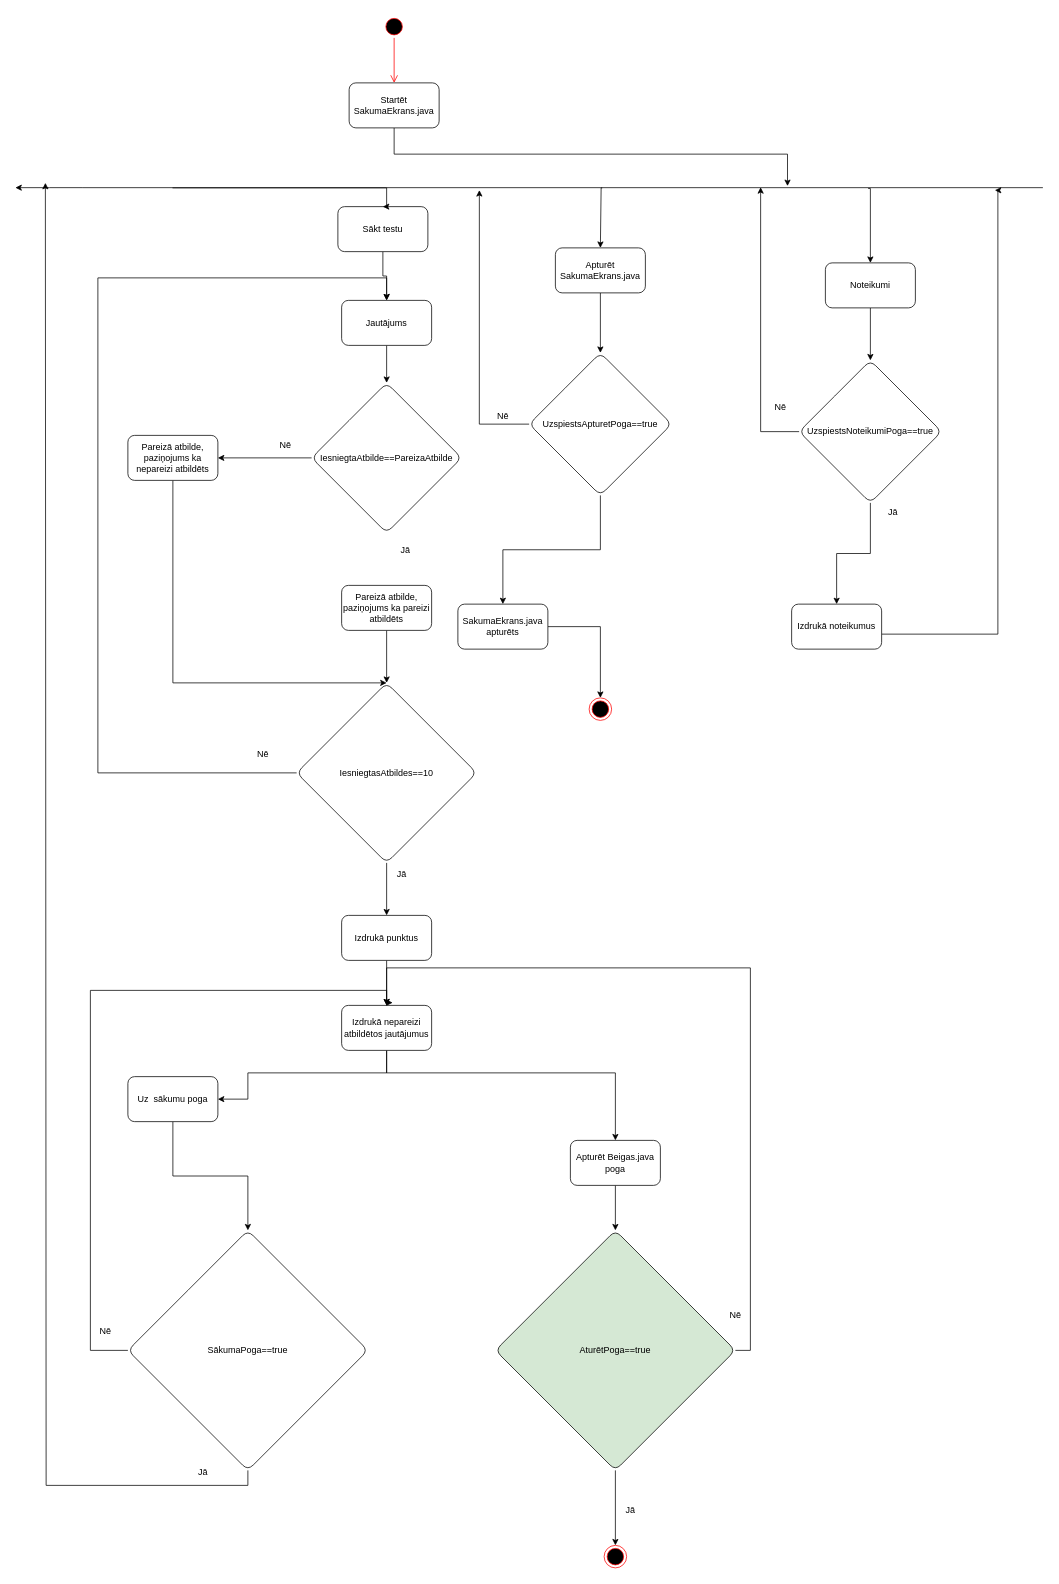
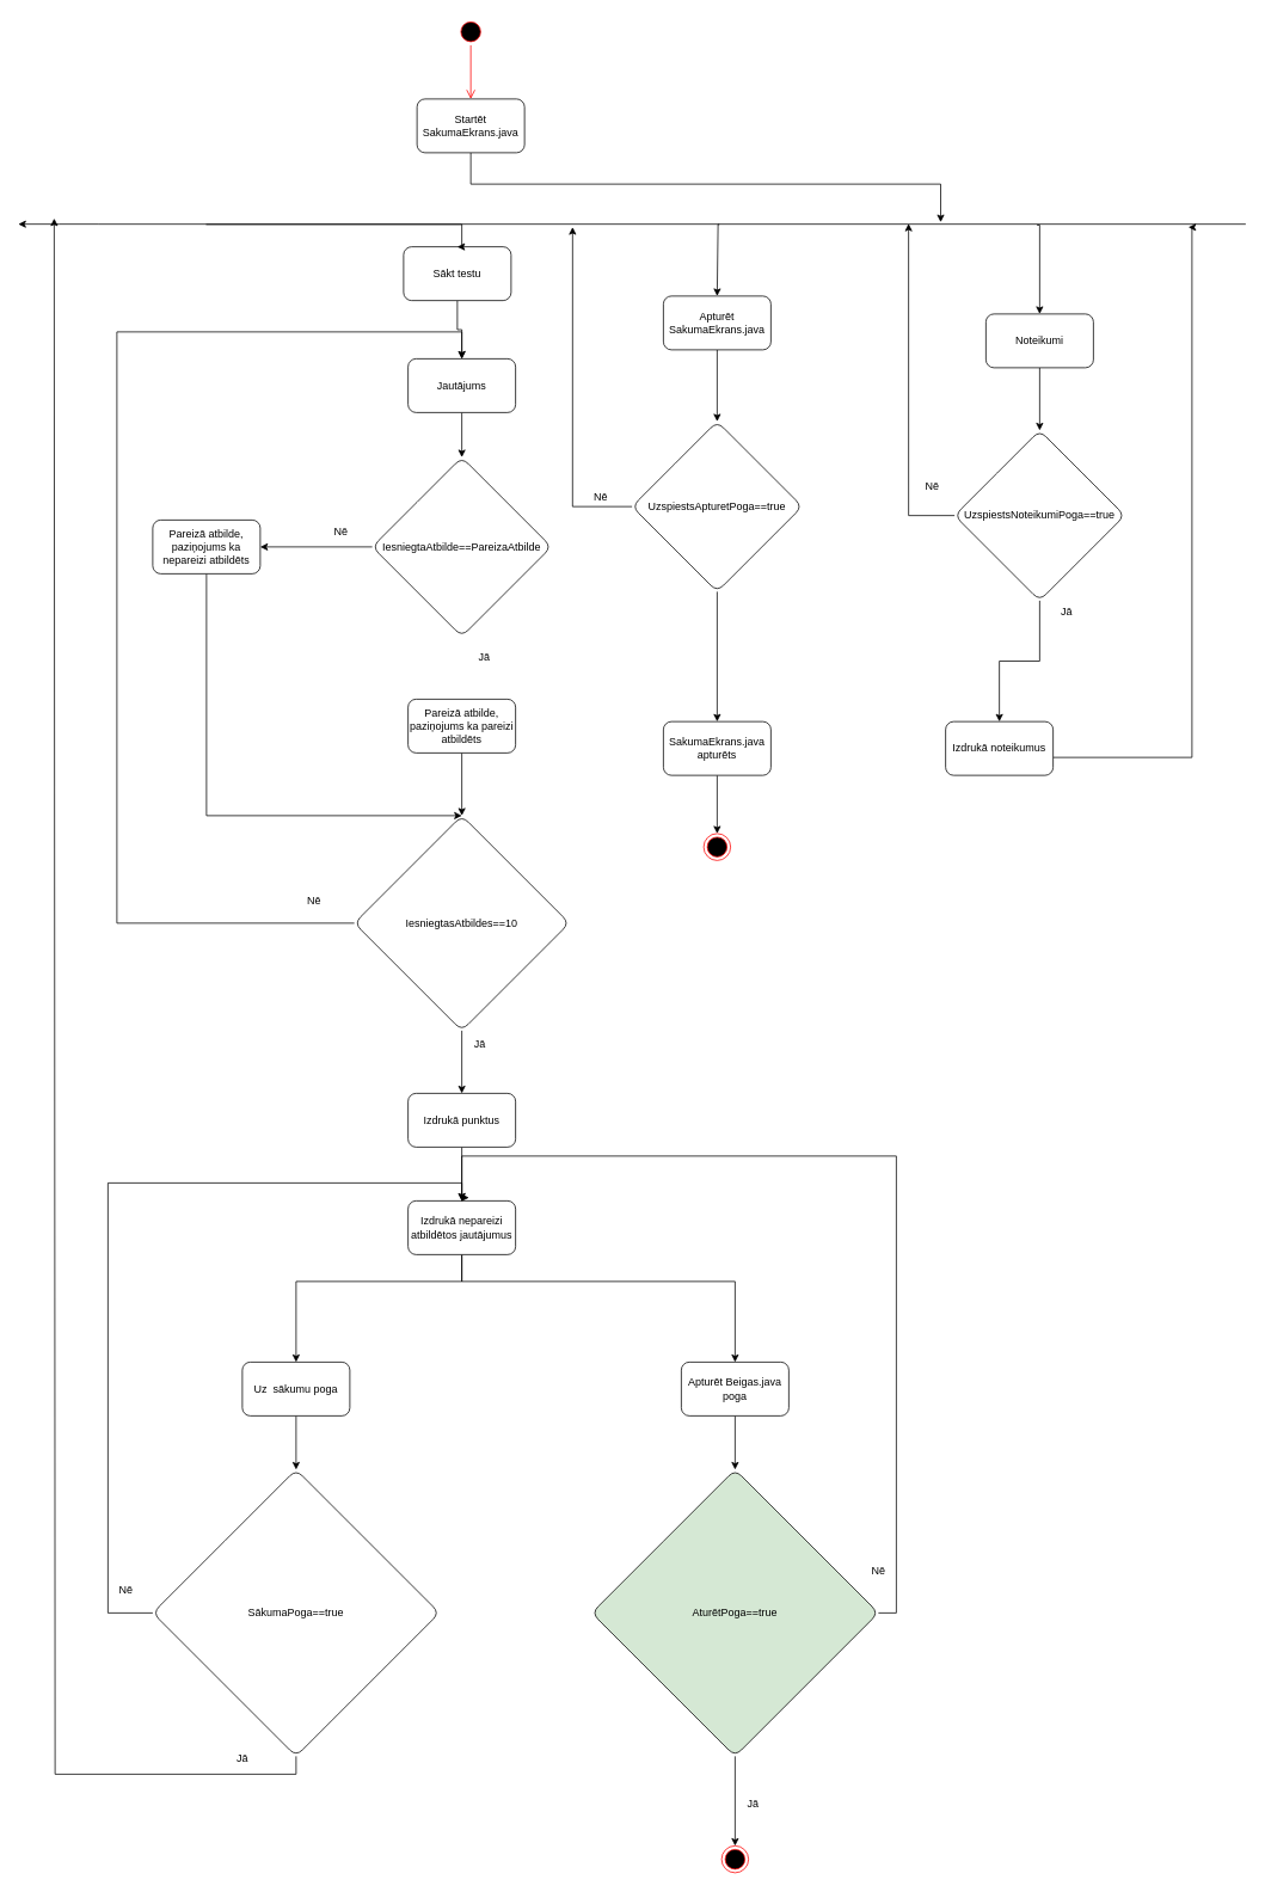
  <mxCell id="0" />
  <mxCell id="1" parent="0" />
  <mxCell id="2" value="" style="ellipse;html=1;shape=startState;fillColor=#000000;strokeColor=#ff0000;" vertex="1" parent="1"><mxGeometry x="510" width="30" height="30" as="geometry" y="20" /></mxCell>
  <mxCell id="3" value="" style="edgeStyle=orthogonalEdgeStyle;html=1;verticalAlign=bottom;endArrow=open;endSize=8;strokeColor=#ff0000;rounded=0;entryX=0.5;entryY=0;entryDx=0;entryDy=0;" edge="1" source="2" parent="1" target="7"><mxGeometry relative="1" as="geometry"><mxPoint x="525" y="140" as="targetPoint" /></mxGeometry></mxCell>
  <mxCell id="4" style="edgeStyle=orthogonalEdgeStyle;rounded=0;orthogonalLoop=1;jettySize=auto;html=1;" edge="1" parent="1" source="5"><mxGeometry relative="1" as="geometry"><mxPoint x="20" y="249.715" as="targetPoint" /></mxGeometry></mxCell>
  <mxCell id="5" value="" style="line;strokeWidth=1;fillColor=none;align=left;verticalAlign=middle;spacingTop=-1;spacingLeft=3;spacingRight=3;rotatable=0;labelPosition=right;points=[];portConstraint=eastwest;strokeColor=inherit;" vertex="1" parent="1"><mxGeometry x="110" y="240" width="1280" height="19.43" as="geometry" /></mxCell>
  <mxCell id="6" style="edgeStyle=orthogonalEdgeStyle;rounded=0;orthogonalLoop=1;jettySize=auto;html=1;exitX=0.5;exitY=1;exitDx=0;exitDy=0;entryX=0.734;entryY=0.386;entryDx=0;entryDy=0;entryPerimeter=0;" edge="1" parent="1" source="7" target="5"><mxGeometry relative="1" as="geometry"><Array as="points"><mxPoint x="525" y="205" /><mxPoint x="1050" y="205" /></Array></mxGeometry></mxCell>
  <mxCell id="7" value="Startēt SakumaEkrans.java" style="rounded=1;whiteSpace=wrap;html=1;" vertex="1" parent="1"><mxGeometry x="465" y="110" width="120" height="60" as="geometry" /></mxCell>
  <mxCell id="8" value="" style="edgeStyle=orthogonalEdgeStyle;rounded=0;orthogonalLoop=1;jettySize=auto;html=1;" edge="1" parent="1" source="9" target="43"><mxGeometry relative="1" as="geometry" /></mxCell>
  <mxCell id="9" value="Sākt testu" style="rounded=1;whiteSpace=wrap;html=1;" vertex="1" parent="1"><mxGeometry x="450" y="275" width="120" height="60" as="geometry" /></mxCell>
  <mxCell id="10" style="edgeStyle=orthogonalEdgeStyle;rounded=0;orthogonalLoop=1;jettySize=auto;html=1;exitX=0.5;exitY=1;exitDx=0;exitDy=0;entryX=0.5;entryY=0;entryDx=0;entryDy=0;" edge="1" parent="1" target="9"><mxGeometry relative="1" as="geometry"><mxPoint x="229.5" y="250" as="sourcePoint" /><mxPoint x="229.5" y="330" as="targetPoint" /><Array as="points"><mxPoint x="515" y="250" /></Array></mxGeometry></mxCell>
  <mxCell id="11" style="edgeStyle=orthogonalEdgeStyle;rounded=0;orthogonalLoop=1;jettySize=auto;html=1;exitX=0.541;exitY=0.515;exitDx=0;exitDy=0;entryX=0.5;entryY=0;entryDx=0;entryDy=0;exitPerimeter=0;" edge="1" parent="1" source="5" target="13"><mxGeometry relative="1" as="geometry"><mxPoint x="800" y="270" as="sourcePoint" /><mxPoint x="800.5" y="360" as="targetPoint" /><Array as="points"><mxPoint x="801" y="250" /></Array></mxGeometry></mxCell>
  <mxCell id="12" value="" style="edgeStyle=orthogonalEdgeStyle;rounded=0;orthogonalLoop=1;jettySize=auto;html=1;" edge="1" parent="1" source="13" target="16"><mxGeometry relative="1" as="geometry" /></mxCell>
  <mxCell id="13" value="Apturēt SakumaEkrans.java" style="rounded=1;whiteSpace=wrap;html=1;" vertex="1" parent="1"><mxGeometry x="740" y="330" width="120" height="60" as="geometry" /></mxCell>
  <mxCell id="14" style="edgeStyle=orthogonalEdgeStyle;rounded=0;orthogonalLoop=1;jettySize=auto;html=1;entryX=0.413;entryY=0.669;entryDx=0;entryDy=0;entryPerimeter=0;" edge="1" parent="1" source="16" target="5"><mxGeometry relative="1" as="geometry"><mxPoint x="640" y="260" as="targetPoint" /><Array as="points"><mxPoint x="639" y="565" /></Array></mxGeometry></mxCell>
  <mxCell id="15" value="" style="edgeStyle=orthogonalEdgeStyle;rounded=0;orthogonalLoop=1;jettySize=auto;html=1;" edge="1" parent="1" source="16" target="19"><mxGeometry relative="1" as="geometry" /></mxCell>
  <mxCell id="16" value="UzspiestsApturetPoga==true" style="rhombus;whiteSpace=wrap;html=1;rounded=1;" vertex="1" parent="1"><mxGeometry x="705" y="470" width="190" height="190" as="geometry" /></mxCell>
  <mxCell id="17" value="Nē" style="text;html=1;align=center;verticalAlign=middle;resizable=0;points=[];autosize=1;strokeColor=none;fillColor=none;" vertex="1" parent="1"><mxGeometry x="650" y="540" width="40" height="30" as="geometry" /></mxCell>
  <mxCell id="18" value="" style="edgeStyle=orthogonalEdgeStyle;rounded=0;orthogonalLoop=1;jettySize=auto;html=1;" edge="1" parent="1" source="19" target="20"><mxGeometry relative="1" as="geometry" /></mxCell>
- <mxCell id="19" value="SakumaEkrans.java apturēts" style="whiteSpace=wrap;html=1;rounded=1;" vertex="1" parent="1"><mxGeometry x="610" y="805" width="120" height="60" as="geometry" /></mxCell>
+ <mxCell id="19" value="SakumaEkrans.java apturēts" style="whiteSpace=wrap;html=1;rounded=1;" vertex="1" parent="1"><mxGeometry x="740" y="805" width="120" height="60" as="geometry" /></mxCell>
  <mxCell id="20" value="" style="ellipse;html=1;shape=endState;fillColor=#000000;strokeColor=#ff0000;" vertex="1" parent="1"><mxGeometry x="785" y="930" width="30" height="30" as="geometry" /></mxCell>
  <mxCell id="21" value="" style="edgeStyle=orthogonalEdgeStyle;rounded=0;orthogonalLoop=1;jettySize=auto;html=1;" edge="1" parent="1" source="22" target="26"><mxGeometry relative="1" as="geometry" /></mxCell>
  <mxCell id="22" value="Noteikumi" style="rounded=1;whiteSpace=wrap;html=1;" vertex="1" parent="1"><mxGeometry x="1100" y="350" width="120" height="60" as="geometry" /></mxCell>
  <mxCell id="23" style="edgeStyle=orthogonalEdgeStyle;rounded=0;orthogonalLoop=1;jettySize=auto;html=1;exitX=0.818;exitY=0.554;exitDx=0;exitDy=0;entryX=0.5;entryY=0;entryDx=0;entryDy=0;exitPerimeter=0;" edge="1" parent="1" source="5" target="22"><mxGeometry relative="1" as="geometry"><mxPoint x="1159.52" y="259.43" as="sourcePoint" /><mxPoint x="1160.02" y="349.43" as="targetPoint" /><Array as="points"><mxPoint x="1160" y="251" /></Array></mxGeometry></mxCell>
  <mxCell id="24" style="edgeStyle=orthogonalEdgeStyle;rounded=0;orthogonalLoop=1;jettySize=auto;html=1;exitX=0;exitY=0.5;exitDx=0;exitDy=0;entryX=0.706;entryY=0.473;entryDx=0;entryDy=0;entryPerimeter=0;" edge="1" parent="1" source="26" target="5"><mxGeometry relative="1" as="geometry"><Array as="points"><mxPoint x="1014" y="575" /></Array></mxGeometry></mxCell>
  <mxCell id="25" value="" style="edgeStyle=orthogonalEdgeStyle;rounded=0;orthogonalLoop=1;jettySize=auto;html=1;" edge="1" parent="1" source="26" target="28"><mxGeometry relative="1" as="geometry" /></mxCell>
  <mxCell id="26" value="UzspiestsNoteikumiPoga==true" style="rhombus;whiteSpace=wrap;html=1;rounded=1;" vertex="1" parent="1"><mxGeometry x="1065" y="480" width="190" height="190" as="geometry" /></mxCell>
  <mxCell id="27" style="edgeStyle=orthogonalEdgeStyle;rounded=0;orthogonalLoop=1;jettySize=auto;html=1;entryX=0.95;entryY=0.679;entryDx=0;entryDy=0;entryPerimeter=0;" edge="1" parent="1" source="28" target="5"><mxGeometry relative="1" as="geometry"><Array as="points"><mxPoint x="1330" y="845" /><mxPoint x="1330" y="253" /></Array></mxGeometry></mxCell>
  <mxCell id="28" value="Izdrukā noteikumus" style="whiteSpace=wrap;html=1;rounded=1;" vertex="1" parent="1"><mxGeometry x="1055" y="805" width="120" height="60" as="geometry" /></mxCell>
  <mxCell id="29" value="" style="edgeStyle=orthogonalEdgeStyle;rounded=0;orthogonalLoop=1;jettySize=auto;html=1;" edge="1" parent="1" source="30" target="32"><mxGeometry relative="1" as="geometry" /></mxCell>
  <mxCell id="30" value="IesniegtaAtbilde==PareizaAtbilde" style="rhombus;whiteSpace=wrap;html=1;rounded=1;" vertex="1" parent="1"><mxGeometry x="415" y="510" width="200" height="200" as="geometry" /></mxCell>
  <mxCell id="31" style="edgeStyle=orthogonalEdgeStyle;rounded=0;orthogonalLoop=1;jettySize=auto;html=1;entryX=0.5;entryY=0;entryDx=0;entryDy=0;" edge="1" parent="1" source="32" target="41"><mxGeometry relative="1" as="geometry"><Array as="points"><mxPoint x="230" y="910" /></Array></mxGeometry></mxCell>
  <mxCell id="32" value="Pareizā atbilde, paziņojums ka nepareizi atbildēts" style="whiteSpace=wrap;html=1;rounded=1;" vertex="1" parent="1"><mxGeometry x="170" y="580" width="120" height="60" as="geometry" /></mxCell>
  <mxCell id="33" value="Nē" style="text;html=1;align=center;verticalAlign=middle;resizable=0;points=[];autosize=1;strokeColor=none;fillColor=none;" vertex="1" parent="1"><mxGeometry x="360" y="578" width="40" height="30" as="geometry" /></mxCell>
  <mxCell id="34" value="Nē" style="text;html=1;align=center;verticalAlign=middle;resizable=0;points=[];autosize=1;strokeColor=none;fillColor=none;" vertex="1" parent="1"><mxGeometry x="1020" y="528" width="40" height="30" as="geometry" /></mxCell>
  <mxCell id="35" value="Jā" style="text;html=1;align=center;verticalAlign=middle;resizable=0;points=[];autosize=1;strokeColor=none;fillColor=none;" vertex="1" parent="1"><mxGeometry x="1170" y="668" width="40" height="30" as="geometry" /></mxCell>
  <mxCell id="36" value="" style="edgeStyle=orthogonalEdgeStyle;rounded=0;orthogonalLoop=1;jettySize=auto;html=1;" edge="1" parent="1" source="37" target="41"><mxGeometry relative="1" as="geometry" /></mxCell>
  <mxCell id="37" value="Pareizā atbilde, paziņojums ka pareizi atbildēts" style="whiteSpace=wrap;html=1;rounded=1;" vertex="1" parent="1"><mxGeometry x="455" y="780" width="120" height="60" as="geometry" /></mxCell>
  <mxCell id="38" value="Jā" style="text;html=1;align=center;verticalAlign=middle;resizable=0;points=[];autosize=1;strokeColor=none;fillColor=none;" vertex="1" parent="1"><mxGeometry x="520" y="718" width="40" height="30" as="geometry" /></mxCell>
  <mxCell id="39" style="edgeStyle=orthogonalEdgeStyle;rounded=0;orthogonalLoop=1;jettySize=auto;html=1;entryX=0.5;entryY=0;entryDx=0;entryDy=0;" edge="1" parent="1" source="41" target="43"><mxGeometry relative="1" as="geometry"><mxPoint x="120" y="667.647" as="targetPoint" /><Array as="points"><mxPoint x="130" y="1030" /><mxPoint x="130" y="370" /><mxPoint x="515" y="370" /></Array></mxGeometry></mxCell>
  <mxCell id="40" value="" style="edgeStyle=orthogonalEdgeStyle;rounded=0;orthogonalLoop=1;jettySize=auto;html=1;" edge="1" parent="1" source="41" target="46"><mxGeometry relative="1" as="geometry" /></mxCell>
  <mxCell id="41" value="IesniegtasAtbildes==10" style="rhombus;whiteSpace=wrap;html=1;rounded=1;" vertex="1" parent="1"><mxGeometry x="395" y="910" width="240" height="240" as="geometry" /></mxCell>
  <mxCell id="42" value="" style="edgeStyle=orthogonalEdgeStyle;rounded=0;orthogonalLoop=1;jettySize=auto;html=1;" edge="1" parent="1" source="43" target="30"><mxGeometry relative="1" as="geometry" /></mxCell>
  <mxCell id="43" value="Jautājums" style="rounded=1;whiteSpace=wrap;html=1;" vertex="1" parent="1"><mxGeometry x="455" y="400" width="120" height="60" as="geometry" /></mxCell>
  <mxCell id="44" value="Nē" style="text;html=1;align=center;verticalAlign=middle;resizable=0;points=[];autosize=1;strokeColor=none;fillColor=none;" vertex="1" parent="1"><mxGeometry x="330" y="990" width="40" height="30" as="geometry" /></mxCell>
  <mxCell id="45" value="" style="edgeStyle=orthogonalEdgeStyle;rounded=0;orthogonalLoop=1;jettySize=auto;html=1;" edge="1" parent="1" source="46" target="50"><mxGeometry relative="1" as="geometry" /></mxCell>
  <mxCell id="46" value="Izdrukā punktus" style="whiteSpace=wrap;html=1;rounded=1;" vertex="1" parent="1"><mxGeometry x="455" y="1220" width="120" height="60" as="geometry" /></mxCell>
  <mxCell id="47" value="Jā" style="text;html=1;align=center;verticalAlign=middle;resizable=0;points=[];autosize=1;strokeColor=none;fillColor=none;" vertex="1" parent="1"><mxGeometry x="515" y="1150" width="40" height="30" as="geometry" /></mxCell>
  <mxCell id="48" value="" style="edgeStyle=orthogonalEdgeStyle;rounded=0;orthogonalLoop=1;jettySize=auto;html=1;" edge="1" parent="1" source="50" target="52"><mxGeometry relative="1" as="geometry"><Array as="points"><mxPoint x="515" y="1430" /><mxPoint x="330" y="1430" /></Array></mxGeometry></mxCell>
  <mxCell id="49" value="" style="edgeStyle=orthogonalEdgeStyle;rounded=0;orthogonalLoop=1;jettySize=auto;html=1;" edge="1" parent="1" source="50" target="54"><mxGeometry relative="1" as="geometry"><Array as="points"><mxPoint x="515" y="1430" /><mxPoint x="820" y="1430" /></Array></mxGeometry></mxCell>
  <mxCell id="50" value="Izdrukā nepareizi atbildētos jautājumus" style="whiteSpace=wrap;html=1;rounded=1;" vertex="1" parent="1"><mxGeometry x="455" y="1340" width="120" height="60" as="geometry" /></mxCell>
  <mxCell id="51" value="" style="edgeStyle=orthogonalEdgeStyle;rounded=0;orthogonalLoop=1;jettySize=auto;html=1;" edge="1" parent="1" source="52" target="60"><mxGeometry relative="1" as="geometry" /></mxCell>
- <mxCell id="52" value="Uz&amp;nbsp; sākumu poga" style="whiteSpace=wrap;html=1;rounded=1;" vertex="1" parent="1"><mxGeometry x="170" y="1435" width="120" height="60" as="geometry" /></mxCell>
+ <mxCell id="52" value="Uz&amp;nbsp; sākumu poga" style="whiteSpace=wrap;html=1;rounded=1;" vertex="1" parent="1"><mxGeometry x="270" y="1520" width="120" height="60" as="geometry" /></mxCell>
  <mxCell id="53" value="" style="edgeStyle=orthogonalEdgeStyle;rounded=0;orthogonalLoop=1;jettySize=auto;html=1;" edge="1" parent="1" source="54" target="57"><mxGeometry relative="1" as="geometry" /></mxCell>
  <mxCell id="54" value="Apturēt Beigas.java poga" style="whiteSpace=wrap;html=1;rounded=1;" vertex="1" parent="1"><mxGeometry x="760" y="1520" width="120" height="60" as="geometry" /></mxCell>
  <mxCell id="55" style="edgeStyle=orthogonalEdgeStyle;rounded=0;orthogonalLoop=1;jettySize=auto;html=1;exitX=1;exitY=0.5;exitDx=0;exitDy=0;entryX=0.567;entryY=-0.06;entryDx=0;entryDy=0;entryPerimeter=0;" edge="1" parent="1" source="57" target="50"><mxGeometry relative="1" as="geometry"><Array as="points"><mxPoint x="1000" y="1800" /><mxPoint x="1000" y="1290" /><mxPoint x="515" y="1290" /><mxPoint x="515" y="1336" /></Array></mxGeometry></mxCell>
  <mxCell id="56" value="" style="edgeStyle=orthogonalEdgeStyle;rounded=0;orthogonalLoop=1;jettySize=auto;html=1;" edge="1" parent="1" source="57" target="61"><mxGeometry relative="1" as="geometry" /></mxCell>
  <mxCell id="57" value="AturētPoga==true" style="rhombus;whiteSpace=wrap;html=1;rounded=1;fillColor=#d5e8d4;" vertex="1" parent="1"><mxGeometry x="660" y="1640" width="320" height="320" as="geometry" /></mxCell>
  <mxCell id="58" style="edgeStyle=orthogonalEdgeStyle;rounded=0;orthogonalLoop=1;jettySize=auto;html=1;entryX=0.5;entryY=0;entryDx=0;entryDy=0;" edge="1" parent="1" source="60" target="50"><mxGeometry relative="1" as="geometry"><Array as="points"><mxPoint x="120" y="1800" /><mxPoint x="120" y="1320" /><mxPoint x="515" y="1320" /></Array></mxGeometry></mxCell>
  <mxCell id="59" style="edgeStyle=orthogonalEdgeStyle;rounded=0;orthogonalLoop=1;jettySize=auto;html=1;" edge="1" parent="1" source="60"><mxGeometry relative="1" as="geometry"><mxPoint x="60" y="243.333" as="targetPoint" /><Array as="points"><mxPoint x="330" y="1980" /><mxPoint x="61" y="1980" /><mxPoint x="61" y="243" /></Array></mxGeometry></mxCell>
  <mxCell id="60" value="SākumaPoga==true" style="rhombus;whiteSpace=wrap;html=1;rounded=1;" vertex="1" parent="1"><mxGeometry x="170" y="1640" width="320" height="320" as="geometry" /></mxCell>
  <mxCell id="61" value="" style="ellipse;html=1;shape=endState;fillColor=#000000;strokeColor=#ff0000;" vertex="1" parent="1"><mxGeometry x="805" y="2060" width="30" height="30" as="geometry" /></mxCell>
  <mxCell id="62" value="Nē" style="text;html=1;align=center;verticalAlign=middle;resizable=0;points=[];autosize=1;strokeColor=none;fillColor=none;" vertex="1" parent="1"><mxGeometry x="960" y="1738" width="40" height="30" as="geometry" /></mxCell>
  <mxCell id="63" value="Jā" style="text;html=1;align=center;verticalAlign=middle;resizable=0;points=[];autosize=1;strokeColor=none;fillColor=none;" vertex="1" parent="1"><mxGeometry x="820" y="1998" width="40" height="30" as="geometry" /></mxCell>
  <mxCell id="64" value="Nē" style="text;html=1;align=center;verticalAlign=middle;resizable=0;points=[];autosize=1;strokeColor=none;fillColor=none;" vertex="1" parent="1"><mxGeometry x="120" y="1760" width="40" height="30" as="geometry" /></mxCell>
  <mxCell id="65" value="Jā" style="text;html=1;align=center;verticalAlign=middle;resizable=0;points=[];autosize=1;strokeColor=none;fillColor=none;" vertex="1" parent="1"><mxGeometry x="250" y="1948" width="40" height="30" as="geometry" /></mxCell>
